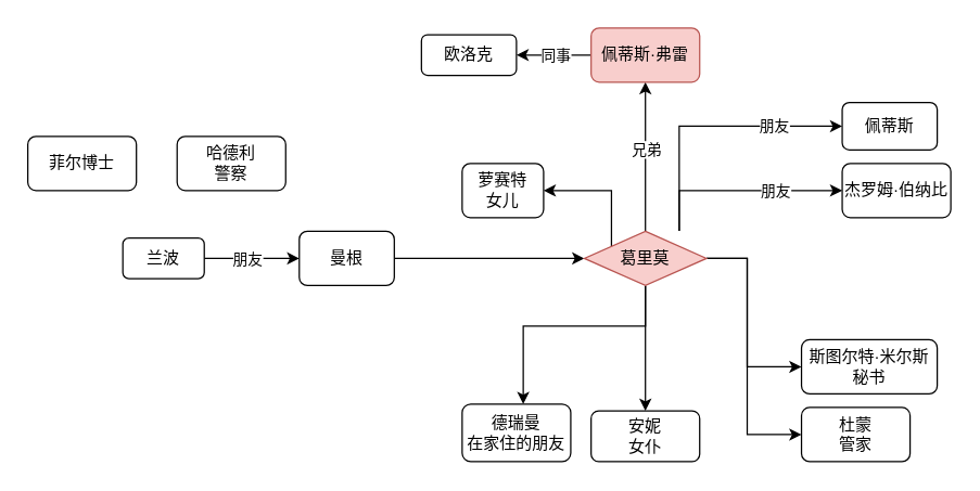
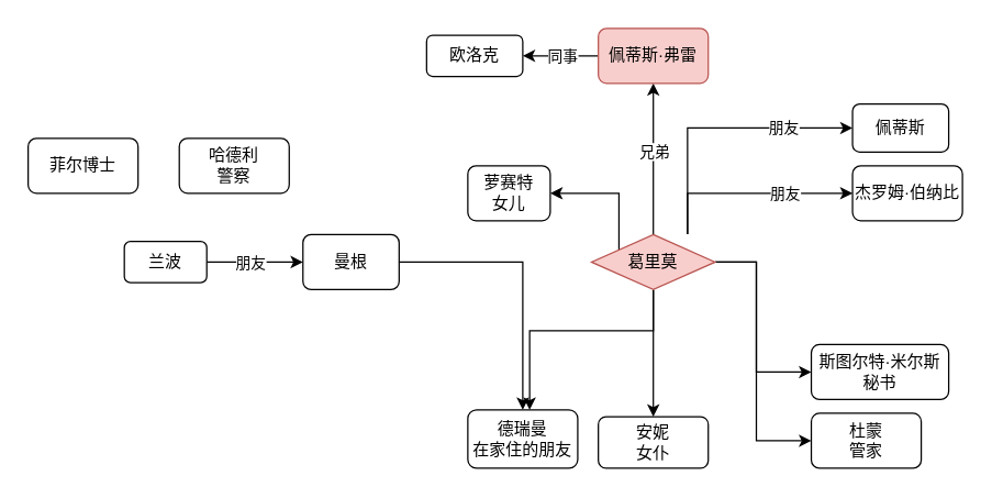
  <mxCell id="0" />
  <mxCell id="1" parent="0" />
  <mxCell id="2" value="" style="edgeStyle=orthogonalEdgeStyle;rounded=0;orthogonalLoop=1;jettySize=auto;html=1;" edge="1" parent="1" source="4" target="6"><mxGeometry relative="1" as="geometry" /></mxCell>
  <mxCell id="3" value="朋友" style="edgeLabel;html=1;align=center;verticalAlign=middle;resizable=0;points=[];" vertex="1" connectable="0" parent="2"><mxGeometry x="-0.35" y="-1" relative="1" as="geometry"><mxPoint x="8" y="-1" as="offset" /></mxGeometry></mxCell>
  <mxCell id="4" value="兰波" style="rounded=1;whiteSpace=wrap;html=1;" vertex="1" parent="1"><mxGeometry x="90" y="175" width="60" height="30" as="geometry" /></mxCell>
- <mxCell id="5" value="" style="edgeStyle=orthogonalEdgeStyle;rounded=0;orthogonalLoop=1;jettySize=auto;html=1;" edge="1" parent="1" source="6" target="20"><mxGeometry relative="1" as="geometry" /></mxCell>
+ <mxCell id="5" value="" style="edgeStyle=orthogonalEdgeStyle;rounded=0;orthogonalLoop=1;jettySize=auto;html=1;" edge="1" parent="1" source="6" target="21"><mxGeometry relative="1" as="geometry" /></mxCell>
  <mxCell id="6" value="曼根" style="rounded=1;whiteSpace=wrap;html=1;" vertex="1" parent="1"><mxGeometry x="220" y="170" width="70" height="40" as="geometry" /></mxCell>
  <mxCell id="7" value="哈德利&lt;br&gt;警察" style="rounded=1;whiteSpace=wrap;html=1;" vertex="1" parent="1"><mxGeometry x="130" y="100" width="80" height="40" as="geometry" /></mxCell>
  <mxCell id="8" value="菲尔博士" style="rounded=1;whiteSpace=wrap;html=1;" vertex="1" parent="1"><mxGeometry x="20" y="100" width="80" height="40" as="geometry" /></mxCell>
  <mxCell id="9" value="" style="edgeStyle=orthogonalEdgeStyle;rounded=0;orthogonalLoop=1;jettySize=auto;html=1;" edge="1" parent="1" source="20" target="21"><mxGeometry relative="1" as="geometry"><Array as="points"><mxPoint x="475" y="240" /><mxPoint x="385" y="240" /></Array></mxGeometry></mxCell>
  <mxCell id="10" value="" style="edgeStyle=orthogonalEdgeStyle;rounded=0;orthogonalLoop=1;jettySize=auto;html=1;entryX=1;entryY=0.5;entryDx=0;entryDy=0;" edge="1" parent="1" source="20" target="22"><mxGeometry relative="1" as="geometry"><Array as="points"><mxPoint x="450" y="140" /></Array></mxGeometry></mxCell>
  <mxCell id="11" value="" style="edgeStyle=orthogonalEdgeStyle;rounded=0;orthogonalLoop=1;jettySize=auto;html=1;entryX=0.5;entryY=0;entryDx=0;entryDy=0;" edge="1" parent="1" source="20" target="23"><mxGeometry relative="1" as="geometry"><Array as="points"><mxPoint x="475" y="270" /><mxPoint x="475" y="270" /></Array></mxGeometry></mxCell>
  <mxCell id="12" value="" style="edgeStyle=orthogonalEdgeStyle;rounded=0;orthogonalLoop=1;jettySize=auto;html=1;entryX=0;entryY=0.5;entryDx=0;entryDy=0;" edge="1" parent="1" source="20" target="24"><mxGeometry relative="1" as="geometry"><Array as="points"><mxPoint x="550" y="190" /><mxPoint x="550" y="320" /></Array></mxGeometry></mxCell>
  <mxCell id="13" value="" style="edgeStyle=orthogonalEdgeStyle;rounded=0;orthogonalLoop=1;jettySize=auto;html=1;entryX=0;entryY=0.5;entryDx=0;entryDy=0;" edge="1" parent="1" source="20" target="25"><mxGeometry relative="1" as="geometry"><Array as="points"><mxPoint x="550" y="190" /><mxPoint x="550" y="270" /></Array></mxGeometry></mxCell>
  <mxCell id="14" style="edgeStyle=orthogonalEdgeStyle;rounded=0;orthogonalLoop=1;jettySize=auto;html=1;entryX=0;entryY=0.5;entryDx=0;entryDy=0;exitX=0.777;exitY=-0.008;exitDx=0;exitDy=0;exitPerimeter=0;" edge="1" parent="1" source="20" target="30"><mxGeometry relative="1" as="geometry" /></mxCell>
  <mxCell id="15" value="朋友" style="edgeLabel;html=1;align=center;verticalAlign=middle;resizable=0;points=[];" vertex="1" connectable="0" parent="14"><mxGeometry x="0.396" relative="1" as="geometry"><mxPoint x="-5" as="offset" /></mxGeometry></mxCell>
  <mxCell id="16" style="edgeStyle=orthogonalEdgeStyle;rounded=0;orthogonalLoop=1;jettySize=auto;html=1;entryX=0;entryY=0.5;entryDx=0;entryDy=0;exitX=0.777;exitY=-0.008;exitDx=0;exitDy=0;exitPerimeter=0;" edge="1" parent="1" source="20" target="31"><mxGeometry relative="1" as="geometry"><Array as="points"><mxPoint x="500" y="93" /></Array></mxGeometry></mxCell>
  <mxCell id="17" value="朋友" style="edgeLabel;html=1;align=center;verticalAlign=middle;resizable=0;points=[];" vertex="1" connectable="0" parent="16"><mxGeometry x="0.383" y="-2" relative="1" as="geometry"><mxPoint x="11" y="-2" as="offset" /></mxGeometry></mxCell>
  <mxCell id="18" style="edgeStyle=orthogonalEdgeStyle;rounded=0;orthogonalLoop=1;jettySize=auto;html=1;entryX=0.5;entryY=1;entryDx=0;entryDy=0;" edge="1" parent="1" source="20" target="28"><mxGeometry relative="1" as="geometry" /></mxCell>
  <mxCell id="19" value="兄弟" style="edgeLabel;html=1;align=center;verticalAlign=middle;resizable=0;points=[];" vertex="1" connectable="0" parent="18"><mxGeometry x="0.102" relative="1" as="geometry"><mxPoint as="offset" /></mxGeometry></mxCell>
  <mxCell id="20" value="葛里莫" style="rhombus;whiteSpace=wrap;html=1;fillColor=#f8cecc;strokeColor=#b85450;" vertex="1" parent="1"><mxGeometry x="430" y="170" width="90" height="40" as="geometry" /></mxCell>
  <mxCell id="21" value="德瑞曼&lt;br&gt;在家住的朋友" style="rounded=1;whiteSpace=wrap;html=1;" vertex="1" parent="1"><mxGeometry x="340" y="297.5" width="80" height="42.5" as="geometry" /></mxCell>
  <mxCell id="22" value="萝赛特&lt;br&gt;女儿" style="rounded=1;whiteSpace=wrap;html=1;" vertex="1" parent="1"><mxGeometry x="340" y="120" width="60" height="40" as="geometry" /></mxCell>
  <mxCell id="23" value="安妮&lt;br&gt;女仆" style="rounded=1;whiteSpace=wrap;html=1;" vertex="1" parent="1"><mxGeometry x="435" y="302.5" width="80" height="37.5" as="geometry" /></mxCell>
  <mxCell id="24" value="杜蒙&lt;br&gt;管家" style="rounded=1;whiteSpace=wrap;html=1;" vertex="1" parent="1"><mxGeometry x="590" y="300" width="80" height="40" as="geometry" /></mxCell>
  <mxCell id="25" value="斯图尔特·米尔斯&lt;br&gt;秘书" style="rounded=1;whiteSpace=wrap;html=1;" vertex="1" parent="1"><mxGeometry x="590" y="250" width="100" height="40" as="geometry" /></mxCell>
  <mxCell id="26" value="" style="edgeStyle=orthogonalEdgeStyle;rounded=0;orthogonalLoop=1;jettySize=auto;html=1;" edge="1" parent="1" source="28" target="29"><mxGeometry relative="1" as="geometry" /></mxCell>
  <mxCell id="27" value="同事" style="edgeLabel;html=1;align=center;verticalAlign=middle;resizable=0;points=[];" vertex="1" connectable="0" parent="26"><mxGeometry x="0.3" y="2" relative="1" as="geometry"><mxPoint x="9" y="-2" as="offset" /></mxGeometry></mxCell>
  <mxCell id="28" value="佩蒂斯·弗雷" style="rounded=1;whiteSpace=wrap;html=1;fillColor=#f8cecc;strokeColor=#b85450;sketch=0;" vertex="1" parent="1"><mxGeometry x="435" y="20" width="80" height="40" as="geometry" /></mxCell>
  <mxCell id="29" value="欧洛克" style="rounded=1;whiteSpace=wrap;html=1;" vertex="1" parent="1"><mxGeometry x="310" y="25" width="70" height="30" as="geometry" /></mxCell>
  <mxCell id="30" value="杰罗姆·伯纳比" style="rounded=1;whiteSpace=wrap;html=1;" vertex="1" parent="1"><mxGeometry x="620" y="120" width="80" height="40" as="geometry" /></mxCell>
  <mxCell id="31" value="佩蒂斯" style="rounded=1;whiteSpace=wrap;html=1;" vertex="1" parent="1"><mxGeometry x="620" y="75" width="70" height="35" as="geometry" /></mxCell>
